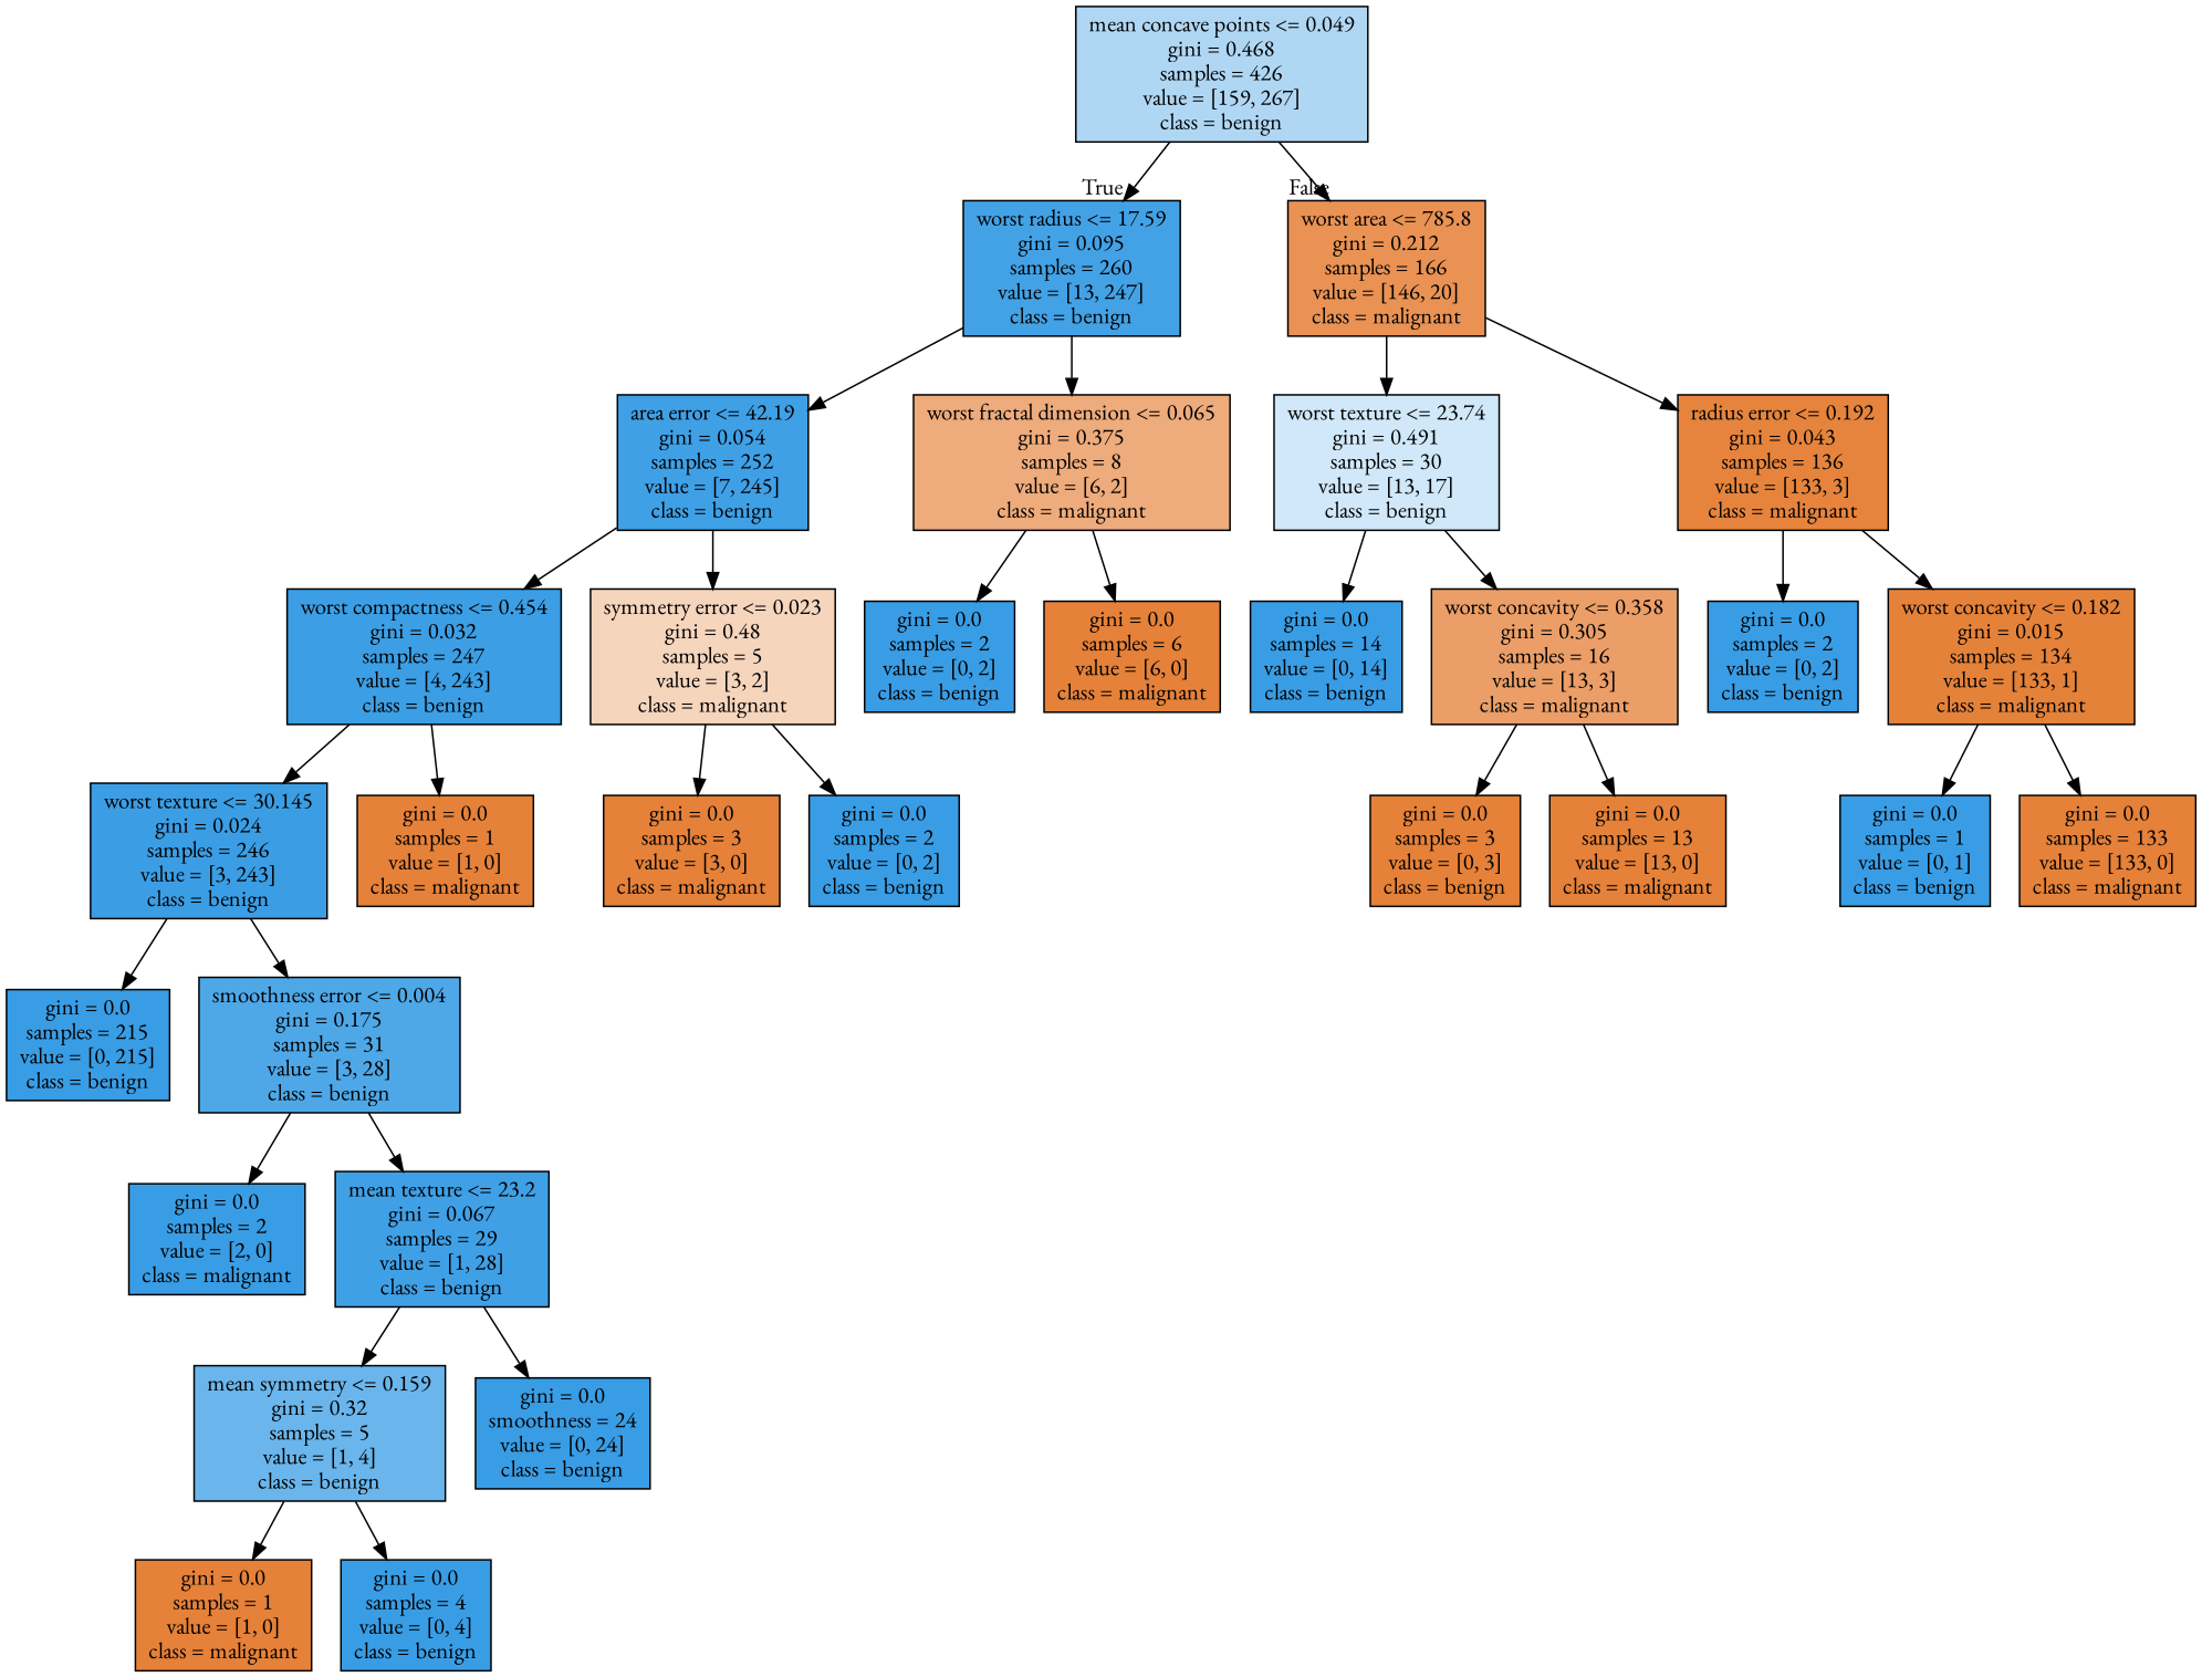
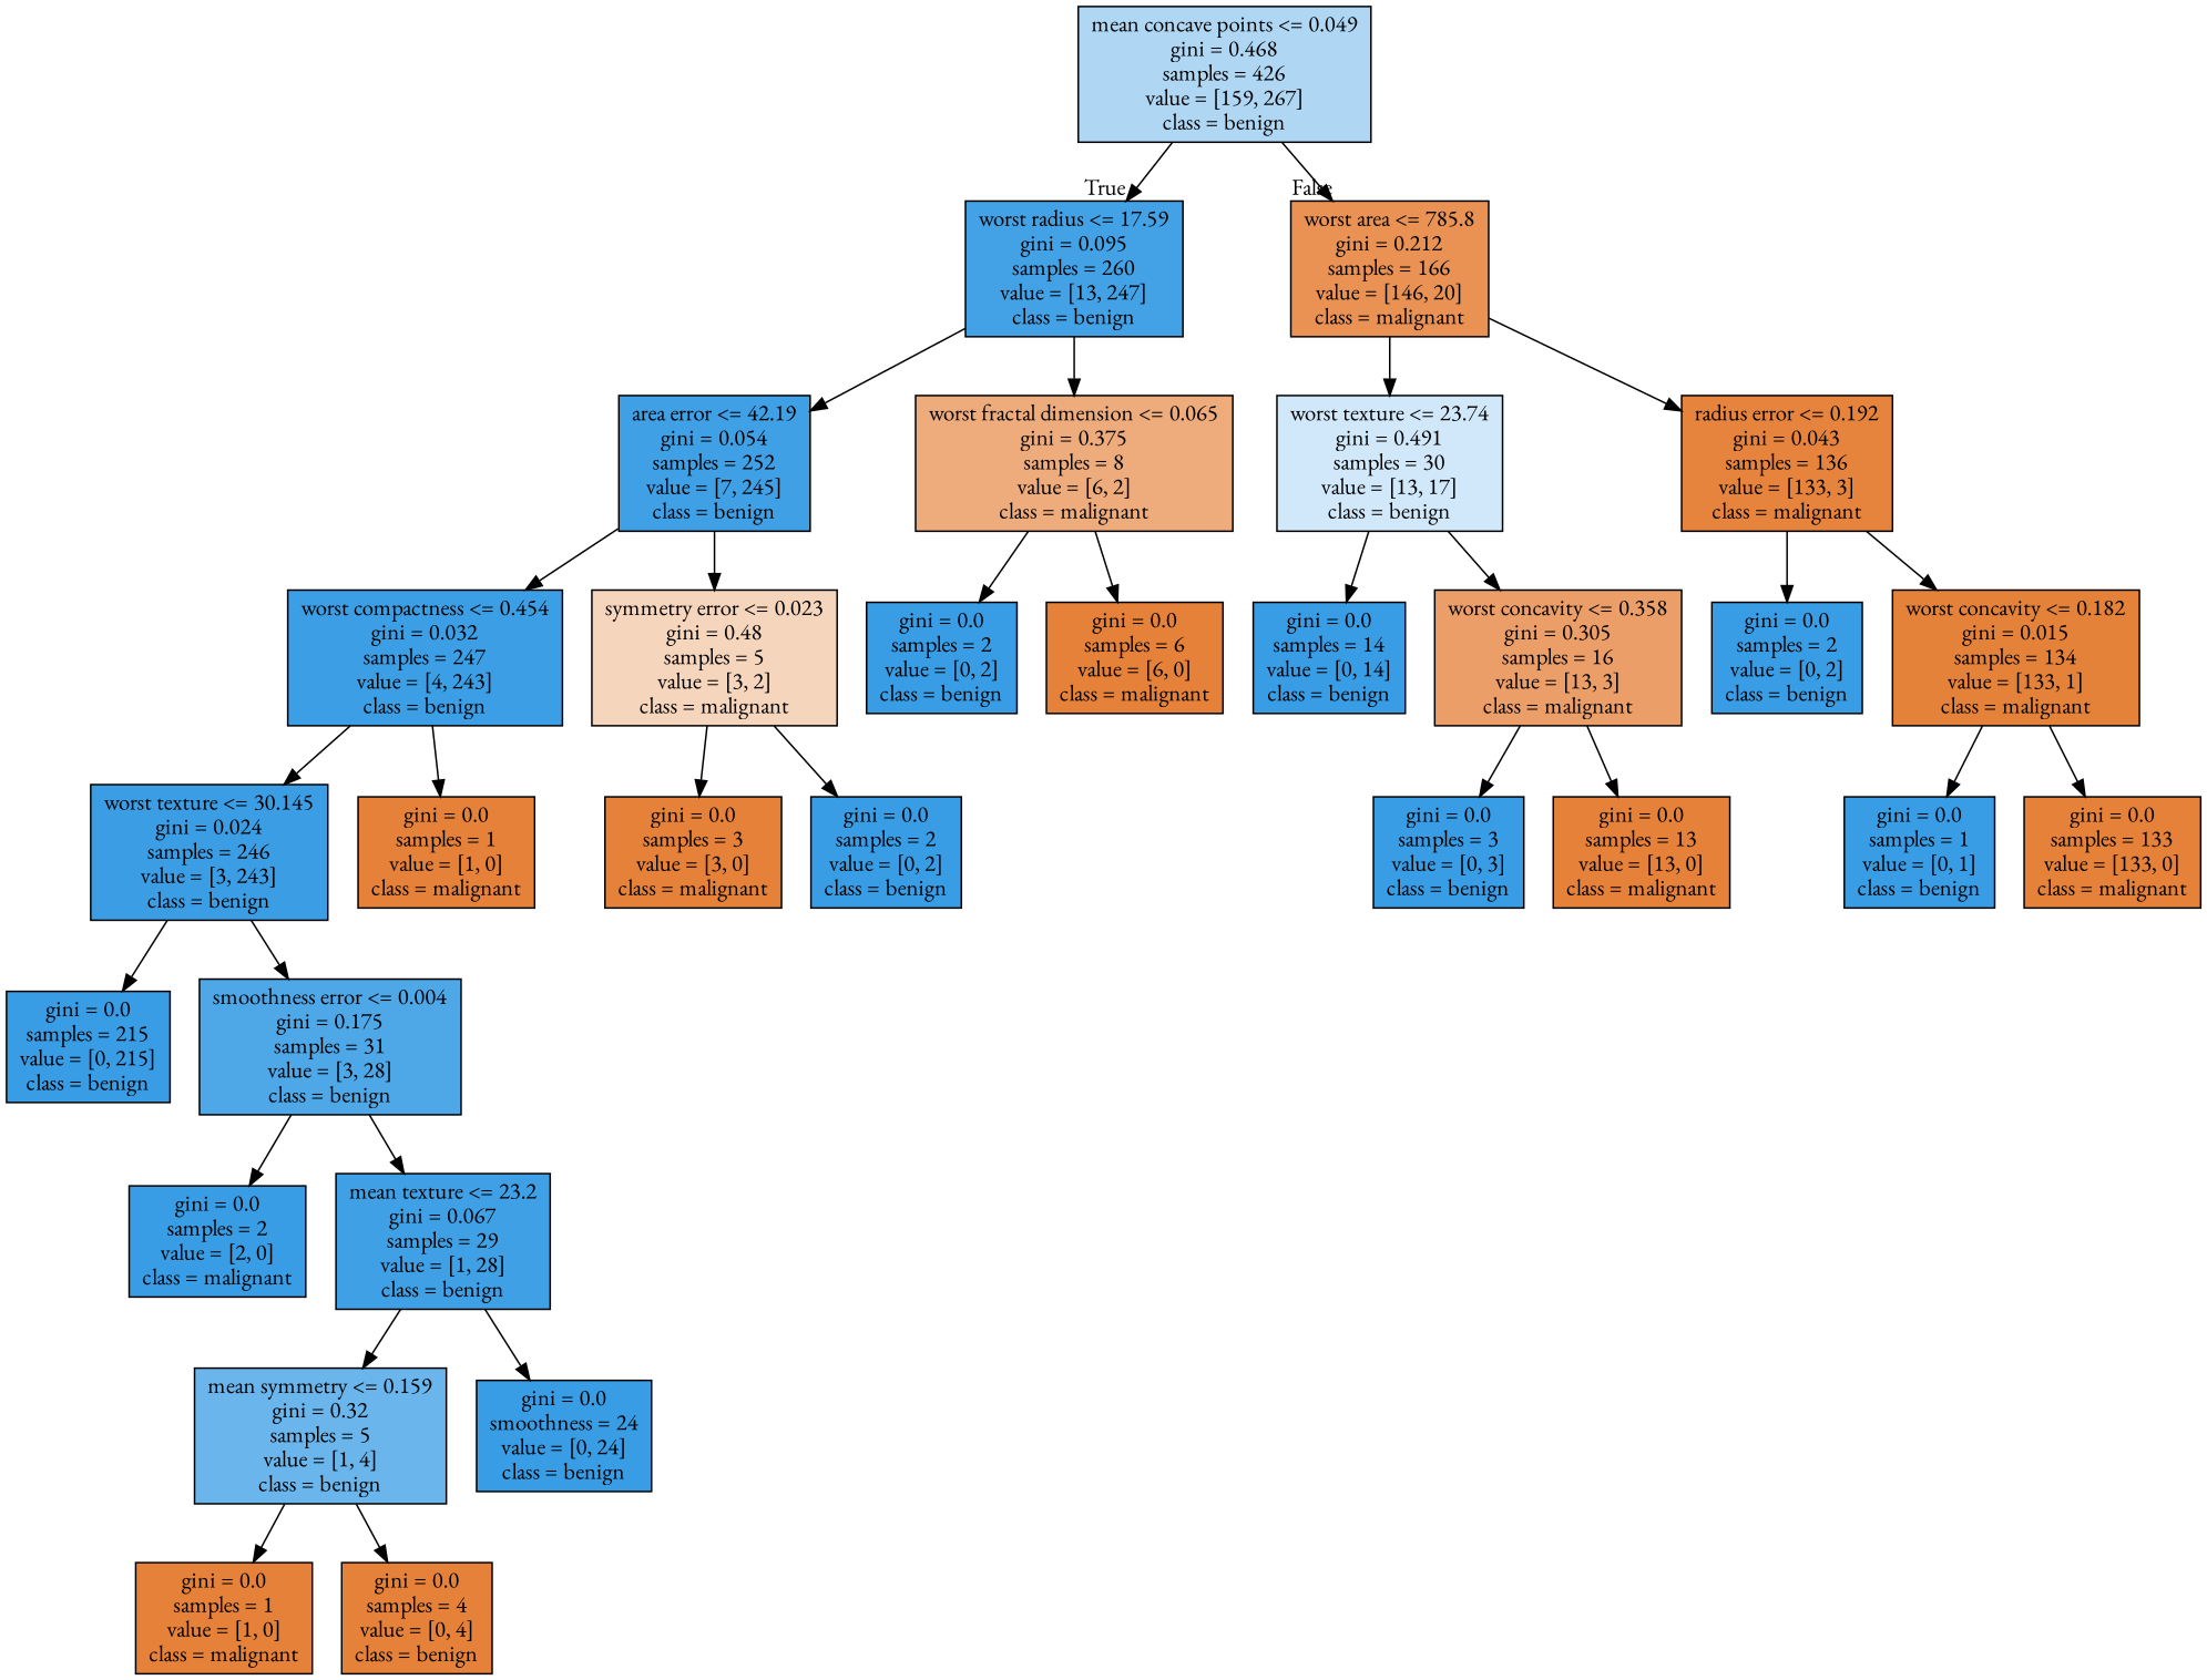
  digraph {
    fontname="EB Garamond"
    node [color=black fillcolor="#399de5" fontname="EB Garamond" shape=box style=filled]
    edge [fontname="EB Garamond"]
    n1 [fillcolor="#afd7f4" label="mean concave points <= 0.049\ngini = 0.468\nsamples = 426\nvalue = [159, 267]\nclass = benign"]
    n2 [fillcolor="#43a2e6" label="worst radius <= 17.59\ngini = 0.095\nsamples = 260\nvalue = [13, 247]\nclass = benign"]
    n3 [fillcolor="#e99254" label="worst area <= 785.8\ngini = 0.212\nsamples = 166\nvalue = [146, 20]\nclass = malignant"]
    n4 [fillcolor="#3fa0e6" label="area error <= 42.19\ngini = 0.054\nsamples = 252\nvalue = [7, 245]\nclass = benign"]
    n5 [fillcolor="#eeab7b" label="worst fractal dimension <= 0.065\ngini = 0.375\nsamples = 8\nvalue = [6, 2]\nclass = malignant"]
    n6 [fillcolor="#d0e8f9" label="worst texture <= 23.74\ngini = 0.491\nsamples = 30\nvalue = [13, 17]\nclass = benign"]
    n7 [fillcolor="#e6843d" label="radius error <= 0.192\ngini = 0.043\nsamples = 136\nvalue = [133, 3]\nclass = malignant"]
    n8 [fillcolor="#3c9fe5" label="worst compactness <= 0.454\ngini = 0.032\nsamples = 247\nvalue = [4, 243]\nclass = benign"]
    n9 [fillcolor="#f6d5bd" label="symmetry error <= 0.023\ngini = 0.48\nsamples = 5\nvalue = [3, 2]\nclass = malignant"]
    n10 [label="gini = 0.0\nsamples = 2\nvalue = [0, 2]\nclass = benign"]
    n11 [fillcolor="#e58139" label="gini = 0.0\nsamples = 6\nvalue = [6, 0]\nclass = malignant"]
    n12 [fillcolor="#3b9ee5" label="worst texture <= 30.145\ngini = 0.024\nsamples = 246\nvalue = [3, 243]\nclass = benign"]
    n13 [fillcolor="#e58139" label="gini = 0.0\nsamples = 1\nvalue = [1, 0]\nclass = malignant"]
    n14 [fillcolor="#e58139" label="gini = 0.0\nsamples = 3\nvalue = [3, 0]\nclass = malignant"]
    n15 [label="gini = 0.0\nsamples = 2\nvalue = [0, 2]\nclass = benign"]
    n16 [label="gini = 0.0\nsamples = 215\nvalue = [0, 215]\nclass = benign"]
    n17 [fillcolor="#4ea8e8" label="smoothness error <= 0.004\ngini = 0.175\nsamples = 31\nvalue = [3, 28]\nclass = benign"]
    n18 [label="gini = 0.0\nsamples = 2\nvalue = [2, 0]\nclass = malignant"]
    n19 [fillcolor="#40a0e6" label="mean texture <= 23.2\ngini = 0.067\nsamples = 29\nvalue = [1, 28]\nclass = benign"]
    n20 [fillcolor="#6ab6ec" label="mean symmetry <= 0.159\ngini = 0.32\nsamples = 5\nvalue = [1, 4]\nclass = benign"]
    n21 [label="gini = 0.0\nsmoothness = 24\nvalue = [0, 24]\nclass = benign"]
    n22 [fillcolor="#e58139" label="gini = 0.0\nsamples = 1\nvalue = [1, 0]\nclass = malignant"]
-   n23 [label="gini = 0.0\nsamples = 4\nvalue = [0, 4]\nclass = benign"]
+   n23 [fillcolor="#e58139" label="gini = 0.0\nsamples = 4\nvalue = [0, 4]\nclass = benign"]
    n24 [label="gini = 0.0\nsamples = 14\nvalue = [0, 14]\nclass = benign"]
    n25 [fillcolor="#eb9e67" label="worst concavity <= 0.358\ngini = 0.305\nsamples = 16\nvalue = [13, 3]\nclass = malignant"]
    n26 [label="gini = 0.0\nsamples = 2\nvalue = [0, 2]\nclass = benign"]
    n27 [fillcolor="#e5823a" label="worst concavity <= 0.182\ngini = 0.015\nsamples = 134\nvalue = [133, 1]\nclass = malignant"]
-   n28 [fillcolor="#e58139" label="gini = 0.0\nsamples = 3\nvalue = [0, 3]\nclass = benign"]
+   n28 [label="gini = 0.0\nsamples = 3\nvalue = [0, 3]\nclass = benign"]
    n29 [fillcolor="#e58139" label="gini = 0.0\nsamples = 13\nvalue = [13, 0]\nclass = malignant"]
    n30 [label="gini = 0.0\nsamples = 1\nvalue = [0, 1]\nclass = benign"]
    n31 [fillcolor="#e58139" label="gini = 0.0\nsamples = 133\nvalue = [133, 0]\nclass = malignant"]
    n1 -> n2 [headlabel=True labelangle=45 labeldistance=2.5]
    n1 -> n3 [headlabel=False labelangle=-45 labeldistance=2.5]
    n2 -> n4
    n2 -> n5
    n3 -> n6
    n3 -> n7
    n4 -> n8
    n4 -> n9
    n5 -> n10
    n5 -> n11
    n6 -> n24
    n6 -> n25
    n7 -> n26
    n7 -> n27
    n8 -> n12
    n8 -> n13
    n9 -> n14
    n9 -> n15
    n12 -> n16
    n12 -> n17
    n17 -> n18
    n17 -> n19
    n19 -> n20
    n19 -> n21
    n20 -> n22
    n20 -> n23
    n25 -> n28
    n25 -> n29
    n27 -> n30
    n27 -> n31
  }
